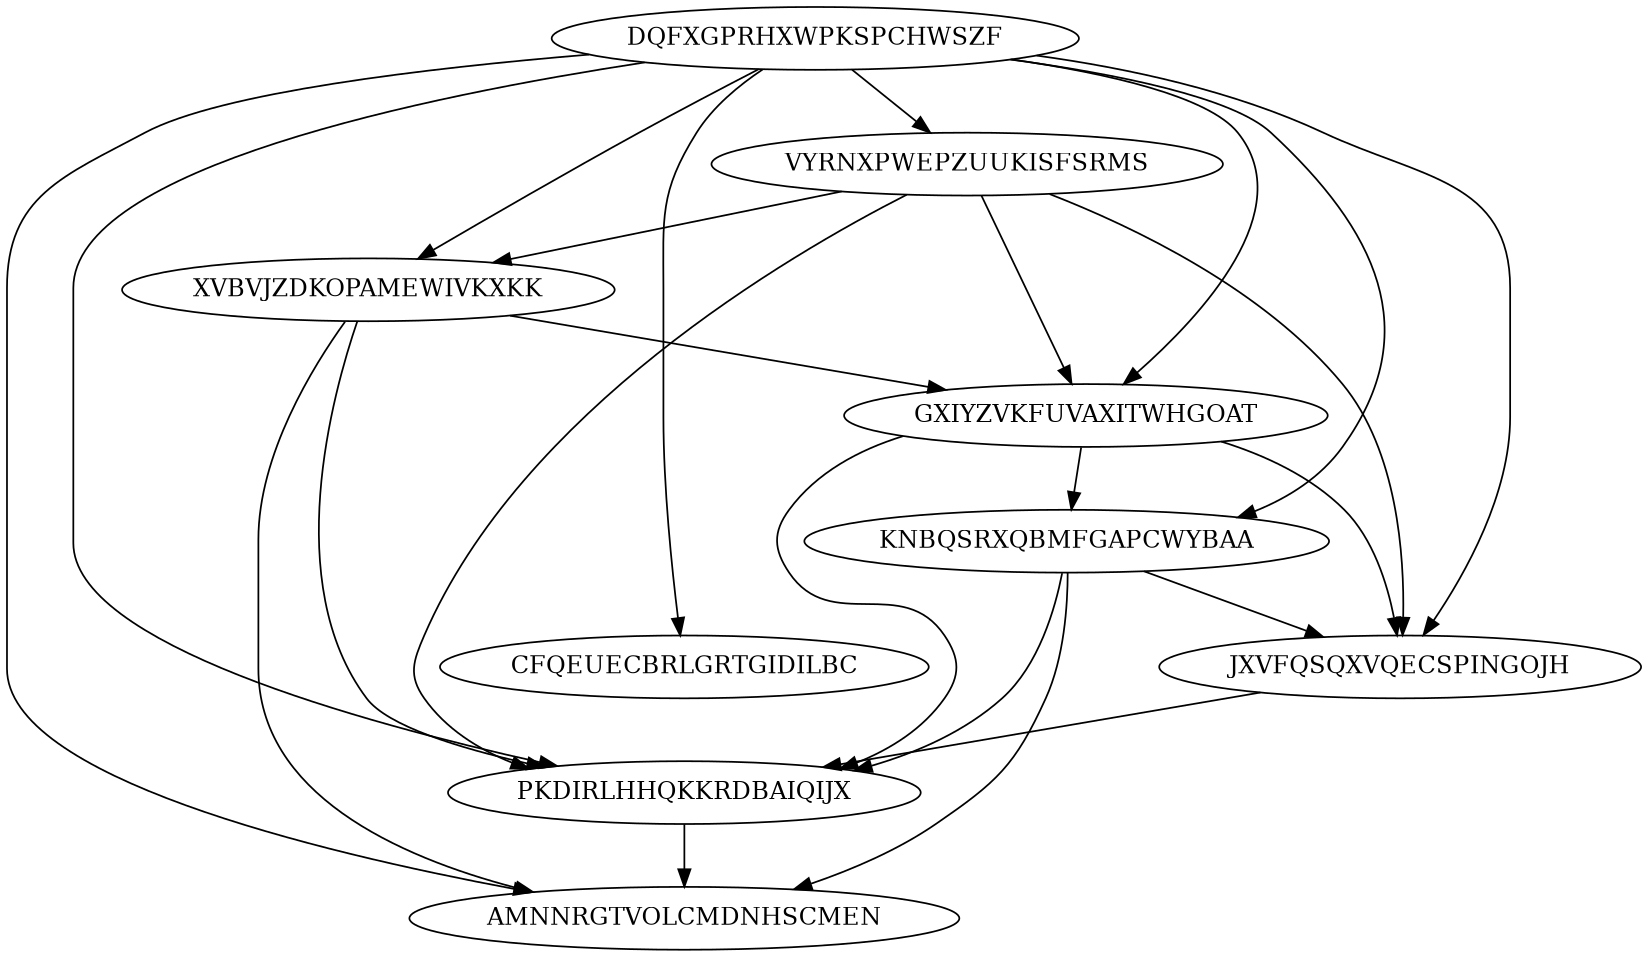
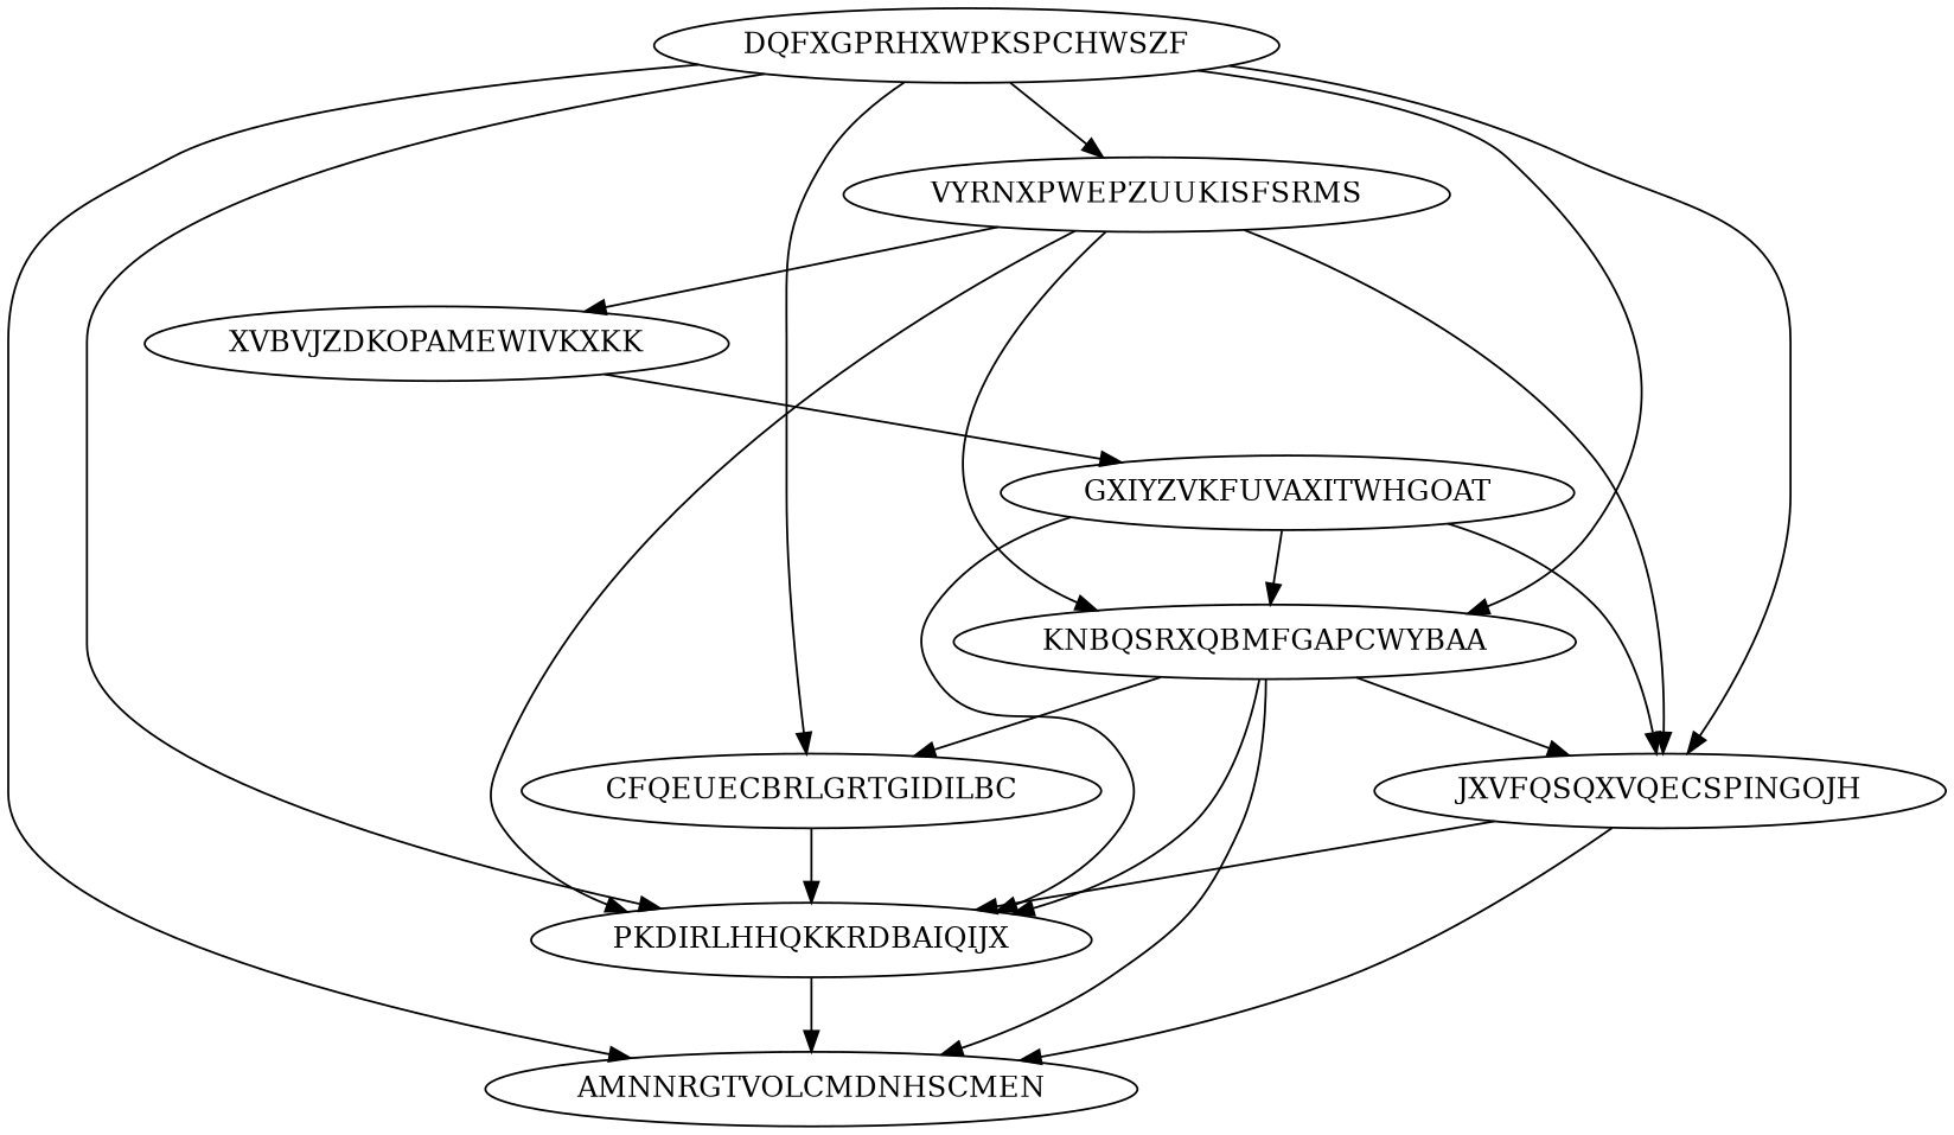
  digraph {
    node [Processor=1 Weight=12]
    edge [Weight=14]
    DQFXGPRHXWPKSPCHWSZF [Start=0 Weight=11]
    VYRNXPWEPZUUKISFSRMS [Start=11 Weight=15]
    XVBVJZDKOPAMEWIVKXKK [Start=26 Weight=19]
    GXIYZVKFUVAXITWHGOAT [Start=45]
    KNBQSRXQBMFGAPCWYBAA [Start=57 Weight=20]
    JXVFQSQXVQECSPINGOJH [Start=77 Weight=16]
    PKDIRLHHQKKRDBAIQIJX [Start=93 Weight=17]
    CFQEUECBRLGRTGIDILBC [Processor=2 Start=90]
    AMNNRGTVOLCMDNHSCMEN [Start=110 Weight=16]
    DQFXGPRHXWPKSPCHWSZF -> VYRNXPWEPZUUKISFSRMS [Weight=19]
-   DQFXGPRHXWPKSPCHWSZF -> XVBVJZDKOPAMEWIVKXKK [Weight=20]
-   DQFXGPRHXWPKSPCHWSZF -> GXIYZVKFUVAXITWHGOAT [Weight=17]
    DQFXGPRHXWPKSPCHWSZF -> KNBQSRXQBMFGAPCWYBAA [Weight=20]
    DQFXGPRHXWPKSPCHWSZF -> JXVFQSQXVQECSPINGOJH [Weight=13]
    DQFXGPRHXWPKSPCHWSZF -> PKDIRLHHQKKRDBAIQIJX [Weight=10]
    DQFXGPRHXWPKSPCHWSZF -> CFQEUECBRLGRTGIDILBC
    DQFXGPRHXWPKSPCHWSZF -> AMNNRGTVOLCMDNHSCMEN
    VYRNXPWEPZUUKISFSRMS -> XVBVJZDKOPAMEWIVKXKK [Weight=20]
-   VYRNXPWEPZUUKISFSRMS -> GXIYZVKFUVAXITWHGOAT [Weight=12]
+   VYRNXPWEPZUUKISFSRMS -> KNBQSRXQBMFGAPCWYBAA [Weight=12]
    VYRNXPWEPZUUKISFSRMS -> JXVFQSQXVQECSPINGOJH
    VYRNXPWEPZUUKISFSRMS -> PKDIRLHHQKKRDBAIQIJX [Weight=17]
    XVBVJZDKOPAMEWIVKXKK -> GXIYZVKFUVAXITWHGOAT [Weight=13]
-   XVBVJZDKOPAMEWIVKXKK -> PKDIRLHHQKKRDBAIQIJX
-   XVBVJZDKOPAMEWIVKXKK -> AMNNRGTVOLCMDNHSCMEN
+   CFQEUECBRLGRTGIDILBC -> PKDIRLHHQKKRDBAIQIJX
+   JXVFQSQXVQECSPINGOJH -> AMNNRGTVOLCMDNHSCMEN
    GXIYZVKFUVAXITWHGOAT -> KNBQSRXQBMFGAPCWYBAA [Weight=17]
    GXIYZVKFUVAXITWHGOAT -> JXVFQSQXVQECSPINGOJH [Weight=16]
    GXIYZVKFUVAXITWHGOAT -> PKDIRLHHQKKRDBAIQIJX [Weight=15]
    KNBQSRXQBMFGAPCWYBAA -> JXVFQSQXVQECSPINGOJH [Weight=12]
    KNBQSRXQBMFGAPCWYBAA -> PKDIRLHHQKKRDBAIQIJX
+   KNBQSRXQBMFGAPCWYBAA -> CFQEUECBRLGRTGIDILBC [Weight=13]
    KNBQSRXQBMFGAPCWYBAA -> AMNNRGTVOLCMDNHSCMEN [Weight=13]
    JXVFQSQXVQECSPINGOJH -> PKDIRLHHQKKRDBAIQIJX
    PKDIRLHHQKKRDBAIQIJX -> AMNNRGTVOLCMDNHSCMEN [Weight=13]
  }
